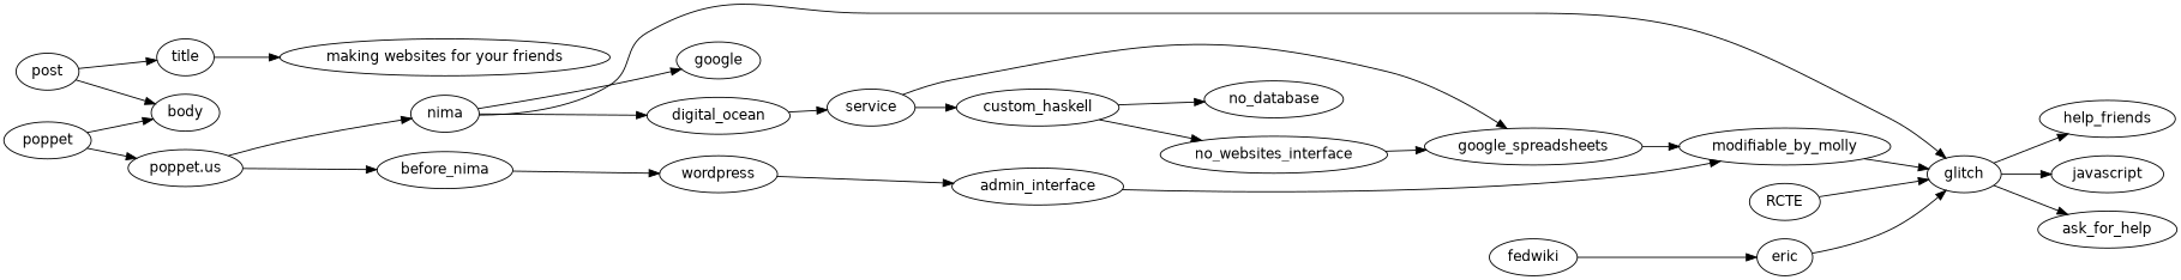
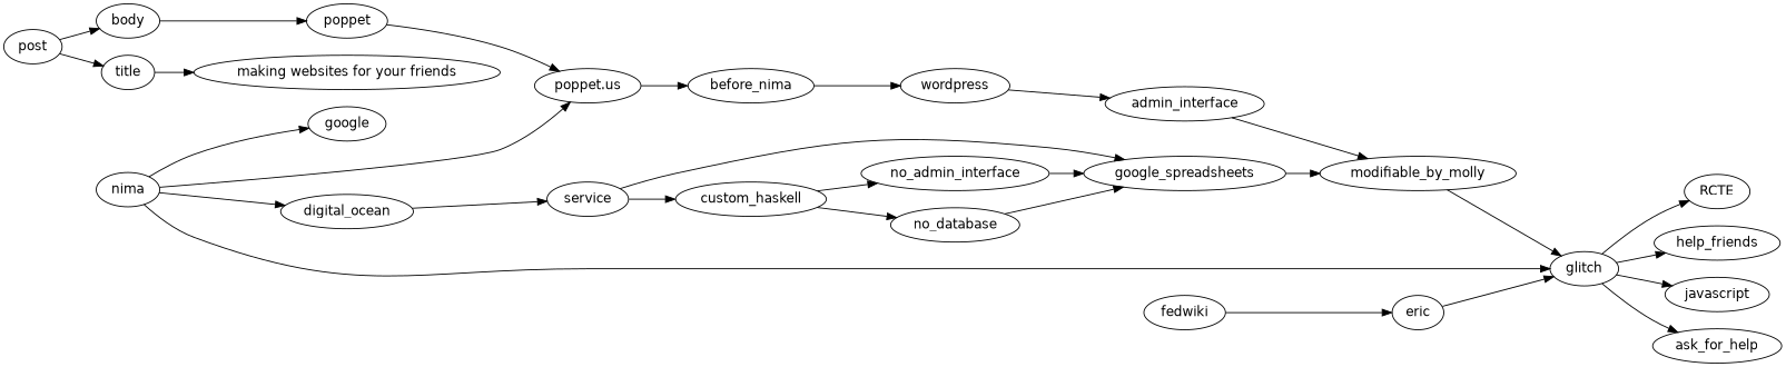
  digraph {
    fontname="DejaVu Sans"
    rankdir=LR
    node [fontname="DejaVu Sans"]
    edge [fontname="DejaVu Sans"]
    post
    title
    body
    "making websites for your friends"
    poppet
    "poppet.us"
    nima
    before_nima
    glitch
    RCTE
    help_friends
    javascript
    ask_for_help
    modifiable_by_molly
    n15 [label=google]
    digital_ocean
    wordpress
    service
    admin_interface
    google_spreadsheets
    custom_haskell
    no_database
-   no_admin_interface [label=no_websites_interface]
+   no_admin_interface
    fedwiki
    eric
    post -> title
    post -> body
    title -> "making websites for your friends"
-   poppet -> body
+   body -> poppet
    poppet -> "poppet.us"
-   "poppet.us" -> nima
+   nima -> "poppet.us"
    "poppet.us" -> before_nima
    nima -> glitch
    nima -> n15
    nima -> digital_ocean
    before_nima -> wordpress
-   RCTE -> glitch
+   glitch -> RCTE
    glitch -> help_friends
    glitch -> javascript
    glitch -> ask_for_help
    modifiable_by_molly -> glitch
    digital_ocean -> service
    wordpress -> admin_interface
    service -> google_spreadsheets
    service -> custom_haskell
    admin_interface -> modifiable_by_molly
    google_spreadsheets -> modifiable_by_molly
    custom_haskell -> no_database
    custom_haskell -> no_admin_interface
+   no_database -> google_spreadsheets
    no_admin_interface -> google_spreadsheets
    fedwiki -> eric
    eric -> glitch
  }
